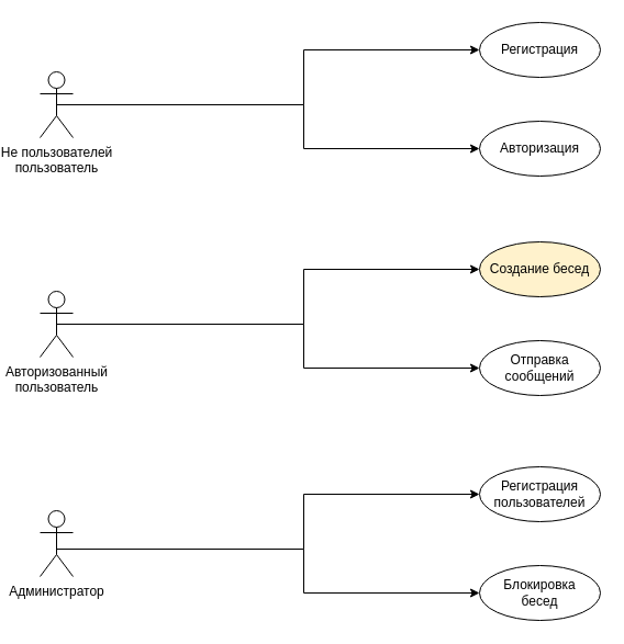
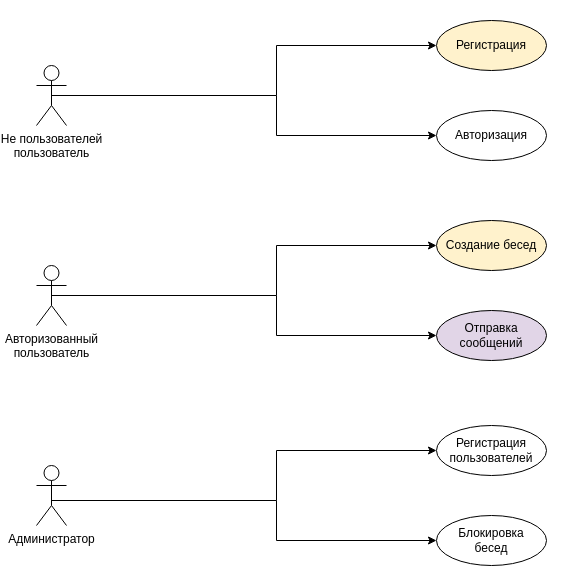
  <mxCell id="0" />
  <mxCell id="1" parent="0" />
  <mxCell id="2" value="Не пользователей&lt;br&gt;пользователь" style="shape=umlActor;verticalLabelPosition=bottom;verticalAlign=top;html=1;outlineConnect=0;" vertex="1" parent="1"><mxGeometry x="20" y="65" width="30" height="60" as="geometry" /></mxCell>
  <mxCell id="3" value="Авторизованный&lt;br&gt;пользователь" style="shape=umlActor;verticalLabelPosition=bottom;verticalAlign=top;html=1;outlineConnect=0;" vertex="1" parent="1"><mxGeometry x="20" y="265" width="30" height="60" as="geometry" /></mxCell>
  <mxCell id="4" value="" style="endArrow=classic;html=1;rounded=0;exitX=0.5;exitY=0.5;exitDx=0;exitDy=0;exitPerimeter=0;" edge="1" parent="1" source="2"><mxGeometry width="50" height="50" relative="1" as="geometry"><mxPoint x="330" y="475" as="sourcePoint" /><mxPoint x="420" y="45" as="targetPoint" /><Array as="points"><mxPoint x="260" y="95" /><mxPoint x="260" y="45" /></Array></mxGeometry></mxCell>
- <mxCell id="5" value="Регистрация" style="ellipse;whiteSpace=wrap;html=1;" vertex="1" parent="1"><mxGeometry x="420" y="20" width="110" height="50" as="geometry" /></mxCell>
+ <mxCell id="5" value="Регистрация" style="ellipse;whiteSpace=wrap;html=1;fillColor=#fff2cc;" vertex="1" parent="1"><mxGeometry x="420" y="20" width="110" height="50" as="geometry" /></mxCell>
  <mxCell id="6" value="Авторизация" style="ellipse;whiteSpace=wrap;html=1;" vertex="1" parent="1"><mxGeometry x="420" y="110" width="110" height="50" as="geometry" /></mxCell>
  <mxCell id="7" value="" style="endArrow=classic;html=1;rounded=0;" edge="1" parent="1"><mxGeometry width="50" height="50" relative="1" as="geometry"><mxPoint x="260" y="95" as="sourcePoint" /><mxPoint x="420" y="135" as="targetPoint" /><Array as="points"><mxPoint x="260" y="135" /></Array></mxGeometry></mxCell>
  <mxCell id="8" value="Создание бесед" style="ellipse;whiteSpace=wrap;html=1;fillColor=#fff2cc;" vertex="1" parent="1"><mxGeometry x="420" y="220" width="110" height="50" as="geometry" /></mxCell>
- <mxCell id="9" value="Отправка сообщений" style="ellipse;whiteSpace=wrap;html=1;" vertex="1" parent="1"><mxGeometry x="420" y="310" width="110" height="50" as="geometry" /></mxCell>
+ <mxCell id="9" value="Отправка сообщений" style="ellipse;whiteSpace=wrap;html=1;fillColor=#e1d5e7;" vertex="1" parent="1"><mxGeometry x="420" y="310" width="110" height="50" as="geometry" /></mxCell>
  <mxCell id="10" value="" style="endArrow=classic;html=1;rounded=0;exitX=0.5;exitY=0.5;exitDx=0;exitDy=0;exitPerimeter=0;" edge="1" parent="1"><mxGeometry width="50" height="50" relative="1" as="geometry"><mxPoint x="35" y="295" as="sourcePoint" /><mxPoint x="420" y="245" as="targetPoint" /><Array as="points"><mxPoint x="260" y="295" /><mxPoint x="260" y="245" /></Array></mxGeometry></mxCell>
  <mxCell id="11" value="" style="endArrow=classic;html=1;rounded=0;" edge="1" parent="1"><mxGeometry width="50" height="50" relative="1" as="geometry"><mxPoint x="260" y="295" as="sourcePoint" /><mxPoint x="420" y="335" as="targetPoint" /><Array as="points"><mxPoint x="260" y="335" /></Array></mxGeometry></mxCell>
  <mxCell id="12" value="Администратор" style="shape=umlActor;verticalLabelPosition=bottom;verticalAlign=top;html=1;outlineConnect=0;" vertex="1" parent="1"><mxGeometry x="20" y="465" width="30" height="60" as="geometry" /></mxCell>
  <mxCell id="13" value="Регистрация&lt;br&gt;пользователей" style="ellipse;whiteSpace=wrap;html=1;" vertex="1" parent="1"><mxGeometry x="420" y="425" width="110" height="50" as="geometry" /></mxCell>
  <mxCell id="14" value="Блокировка&lt;br&gt;бесед" style="ellipse;whiteSpace=wrap;html=1;" vertex="1" parent="1"><mxGeometry x="420" y="515" width="110" height="50" as="geometry" /></mxCell>
  <mxCell id="15" value="" style="endArrow=classic;html=1;rounded=0;exitX=0.5;exitY=0.5;exitDx=0;exitDy=0;exitPerimeter=0;" edge="1" parent="1"><mxGeometry width="50" height="50" relative="1" as="geometry"><mxPoint x="35" y="500" as="sourcePoint" /><mxPoint x="420" y="450" as="targetPoint" /><Array as="points"><mxPoint x="260" y="500" /><mxPoint x="260" y="450" /></Array></mxGeometry></mxCell>
  <mxCell id="16" value="" style="endArrow=classic;html=1;rounded=0;" edge="1" parent="1"><mxGeometry width="50" height="50" relative="1" as="geometry"><mxPoint x="260" y="500" as="sourcePoint" /><mxPoint x="420" y="540" as="targetPoint" /><Array as="points"><mxPoint x="260" y="540" /></Array></mxGeometry></mxCell>
